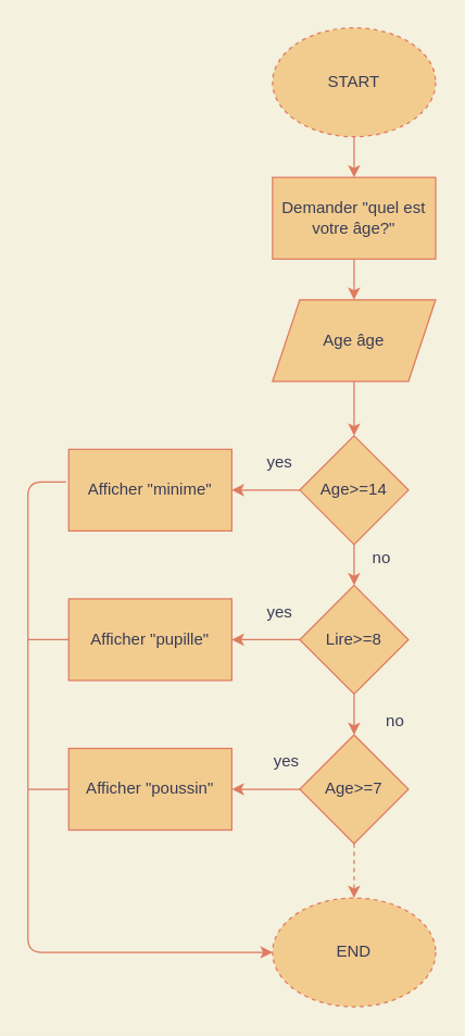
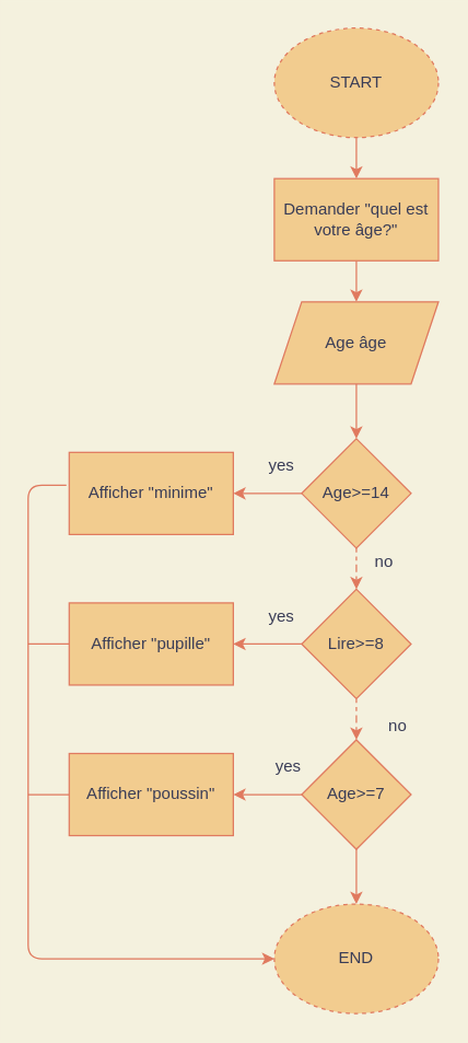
  <mxCell id="0" />
  <mxCell id="1" parent="0" />
  <mxCell id="2" style="edgeStyle=orthogonalEdgeStyle;curved=0;rounded=1;sketch=0;orthogonalLoop=1;jettySize=auto;html=1;entryX=0.5;entryY=0;entryDx=0;entryDy=0;strokeColor=#E07A5F;fillColor=#F2CC8F;fontColor=#393C56;" edge="1" parent="1" source="3" target="5"><mxGeometry relative="1" as="geometry" /></mxCell>
  <mxCell id="3" value="START" style="ellipse;whiteSpace=wrap;html=1;rounded=0;sketch=0;strokeColor=#E07A5F;fillColor=#F2CC8F;fontColor=#393C56;dashed=1;" vertex="1" parent="1"><mxGeometry x="200" y="20" width="120" height="80" as="geometry" /></mxCell>
  <mxCell id="4" style="edgeStyle=orthogonalEdgeStyle;curved=0;rounded=1;sketch=0;orthogonalLoop=1;jettySize=auto;html=1;strokeColor=#E07A5F;fillColor=#F2CC8F;fontColor=#393C56;" edge="1" parent="1" source="5"><mxGeometry relative="1" as="geometry"><mxPoint x="260" y="220" as="targetPoint" /></mxGeometry></mxCell>
  <mxCell id="5" value="Demander &quot;quel est votre âge?&quot;" style="rounded=0;whiteSpace=wrap;html=1;sketch=0;strokeColor=#E07A5F;fillColor=#F2CC8F;fontColor=#393C56;" vertex="1" parent="1"><mxGeometry x="200" y="130" width="120" height="60" as="geometry" /></mxCell>
  <mxCell id="6" style="edgeStyle=orthogonalEdgeStyle;curved=0;rounded=1;sketch=0;orthogonalLoop=1;jettySize=auto;html=1;strokeColor=#E07A5F;fillColor=#F2CC8F;fontColor=#393C56;" edge="1" parent="1" source="7"><mxGeometry relative="1" as="geometry"><mxPoint x="260" y="320" as="targetPoint" /></mxGeometry></mxCell>
  <mxCell id="7" value="Age âge" style="shape=parallelogram;perimeter=parallelogramPerimeter;whiteSpace=wrap;html=1;fixedSize=1;rounded=0;sketch=0;strokeColor=#E07A5F;fillColor=#F2CC8F;fontColor=#393C56;" vertex="1" parent="1"><mxGeometry x="200" y="220" width="120" height="60" as="geometry" /></mxCell>
- <mxCell id="8" style="edgeStyle=orthogonalEdgeStyle;curved=0;rounded=1;sketch=0;orthogonalLoop=1;jettySize=auto;html=1;entryX=0.5;entryY=0;entryDx=0;entryDy=0;strokeColor=#E07A5F;fillColor=#F2CC8F;fontColor=#393C56;" edge="1" parent="1" source="10" target="13"><mxGeometry relative="1" as="geometry" /></mxCell>
+ <mxCell id="8" style="edgeStyle=orthogonalEdgeStyle;curved=0;rounded=1;sketch=0;orthogonalLoop=1;jettySize=auto;html=1;entryX=0.5;entryY=0;entryDx=0;entryDy=0;strokeColor=#E07A5F;fillColor=#F2CC8F;fontColor=#393C56;dashed=1;" edge="1" parent="1" source="10" target="13"><mxGeometry relative="1" as="geometry" /></mxCell>
  <mxCell id="9" style="edgeStyle=orthogonalEdgeStyle;curved=0;rounded=1;sketch=0;orthogonalLoop=1;jettySize=auto;html=1;strokeColor=#E07A5F;fillColor=#F2CC8F;fontColor=#393C56;" edge="1" parent="1" source="10"><mxGeometry relative="1" as="geometry"><mxPoint x="170" y="360" as="targetPoint" /></mxGeometry></mxCell>
  <mxCell id="10" value="&lt;span&gt;Age&amp;gt;=14&lt;/span&gt;" style="rhombus;whiteSpace=wrap;html=1;rounded=0;sketch=0;strokeColor=#E07A5F;fillColor=#F2CC8F;fontColor=#393C56;" vertex="1" parent="1"><mxGeometry x="220" y="320" width="80" height="80" as="geometry" /></mxCell>
- <mxCell id="11" style="edgeStyle=orthogonalEdgeStyle;curved=0;rounded=1;sketch=0;orthogonalLoop=1;jettySize=auto;html=1;entryX=0.5;entryY=0;entryDx=0;entryDy=0;strokeColor=#E07A5F;fillColor=#F2CC8F;fontColor=#393C56;" edge="1" parent="1" source="13" target="16"><mxGeometry relative="1" as="geometry" /></mxCell>
+ <mxCell id="11" style="edgeStyle=orthogonalEdgeStyle;curved=0;rounded=1;sketch=0;orthogonalLoop=1;jettySize=auto;html=1;entryX=0.5;entryY=0;entryDx=0;entryDy=0;strokeColor=#E07A5F;fillColor=#F2CC8F;fontColor=#393C56;dashed=1;" edge="1" parent="1" source="13" target="16"><mxGeometry relative="1" as="geometry" /></mxCell>
  <mxCell id="12" style="edgeStyle=orthogonalEdgeStyle;curved=0;rounded=1;sketch=0;orthogonalLoop=1;jettySize=auto;html=1;strokeColor=#E07A5F;fillColor=#F2CC8F;fontColor=#393C56;" edge="1" parent="1" source="13"><mxGeometry relative="1" as="geometry"><mxPoint x="170" y="470" as="targetPoint" /></mxGeometry></mxCell>
  <mxCell id="13" value="&lt;span&gt;Lire&amp;gt;=8&lt;/span&gt;" style="rhombus;whiteSpace=wrap;html=1;rounded=0;sketch=0;strokeColor=#E07A5F;fillColor=#F2CC8F;fontColor=#393C56;" vertex="1" parent="1"><mxGeometry x="220" y="430" width="80" height="80" as="geometry" /></mxCell>
- <mxCell id="14" style="edgeStyle=orthogonalEdgeStyle;curved=0;rounded=1;sketch=0;orthogonalLoop=1;jettySize=auto;html=1;entryX=0.5;entryY=0;entryDx=0;entryDy=0;strokeColor=#E07A5F;fillColor=#F2CC8F;fontColor=#393C56;dashed=1;" edge="1" parent="1" source="16" target="17"><mxGeometry relative="1" as="geometry" /></mxCell>
+ <mxCell id="14" style="edgeStyle=orthogonalEdgeStyle;curved=0;rounded=1;sketch=0;orthogonalLoop=1;jettySize=auto;html=1;entryX=0.5;entryY=0;entryDx=0;entryDy=0;strokeColor=#E07A5F;fillColor=#F2CC8F;fontColor=#393C56;" edge="1" parent="1" source="16" target="17"><mxGeometry relative="1" as="geometry" /></mxCell>
  <mxCell id="15" style="edgeStyle=orthogonalEdgeStyle;curved=0;rounded=1;sketch=0;orthogonalLoop=1;jettySize=auto;html=1;strokeColor=#E07A5F;fillColor=#F2CC8F;fontColor=#393C56;" edge="1" parent="1" source="16"><mxGeometry relative="1" as="geometry"><mxPoint x="170" y="580" as="targetPoint" /></mxGeometry></mxCell>
  <mxCell id="16" value="&lt;span&gt;Age&amp;gt;=7&lt;/span&gt;" style="rhombus;whiteSpace=wrap;html=1;rounded=0;sketch=0;strokeColor=#E07A5F;fillColor=#F2CC8F;fontColor=#393C56;" vertex="1" parent="1"><mxGeometry x="220" y="540" width="80" height="80" as="geometry" /></mxCell>
  <mxCell id="17" value="END" style="ellipse;whiteSpace=wrap;html=1;rounded=0;sketch=0;strokeColor=#E07A5F;fillColor=#F2CC8F;fontColor=#393C56;dashed=1;" vertex="1" parent="1"><mxGeometry x="200" y="660" width="120" height="80" as="geometry" /></mxCell>
  <mxCell id="18" value="no" style="text;html=1;align=center;verticalAlign=middle;resizable=0;points=[];autosize=1;fontColor=#393C56;" vertex="1" parent="1"><mxGeometry x="265" y="400" width="30" height="20" as="geometry" /></mxCell>
  <mxCell id="19" value="no" style="text;html=1;align=center;verticalAlign=middle;resizable=0;points=[];autosize=1;fontColor=#393C56;" vertex="1" parent="1"><mxGeometry x="275" y="520" width="30" height="20" as="geometry" /></mxCell>
  <mxCell id="20" value="&lt;span&gt;Afficher &quot;minime&quot;&lt;/span&gt;" style="rounded=0;whiteSpace=wrap;html=1;sketch=0;strokeColor=#E07A5F;fillColor=#F2CC8F;fontColor=#393C56;" vertex="1" parent="1"><mxGeometry x="50" y="330" width="120" height="60" as="geometry" /></mxCell>
  <mxCell id="21" value="&lt;span&gt;Afficher &quot;pupille&quot;&lt;/span&gt;" style="rounded=0;whiteSpace=wrap;html=1;sketch=0;strokeColor=#E07A5F;fillColor=#F2CC8F;fontColor=#393C56;" vertex="1" parent="1"><mxGeometry x="50" y="440" width="120" height="60" as="geometry" /></mxCell>
  <mxCell id="22" style="edgeStyle=orthogonalEdgeStyle;curved=0;rounded=1;sketch=0;orthogonalLoop=1;jettySize=auto;html=1;entryX=0;entryY=0.5;entryDx=0;entryDy=0;strokeColor=#E07A5F;fillColor=#F2CC8F;fontColor=#393C56;exitX=-0.017;exitY=0.4;exitDx=0;exitDy=0;exitPerimeter=0;" edge="1" parent="1" source="20" target="17"><mxGeometry relative="1" as="geometry"><mxPoint x="20" y="350" as="sourcePoint" /><Array as="points"><mxPoint x="20" y="354" /><mxPoint x="20" y="700" /></Array></mxGeometry></mxCell>
  <mxCell id="23" value="&lt;span&gt;Afficher &quot;poussin&quot;&lt;/span&gt;" style="rounded=0;whiteSpace=wrap;html=1;sketch=0;strokeColor=#E07A5F;fillColor=#F2CC8F;fontColor=#393C56;" vertex="1" parent="1"><mxGeometry x="50" y="550" width="120" height="60" as="geometry" /></mxCell>
  <mxCell id="24" value="yes" style="text;html=1;align=center;verticalAlign=middle;resizable=0;points=[];autosize=1;fontColor=#393C56;" vertex="1" parent="1"><mxGeometry x="195" y="550" width="30" height="20" as="geometry" /></mxCell>
  <mxCell id="25" value="yes" style="text;html=1;align=center;verticalAlign=middle;resizable=0;points=[];autosize=1;fontColor=#393C56;" vertex="1" parent="1"><mxGeometry x="190" y="440" width="30" height="20" as="geometry" /></mxCell>
  <mxCell id="26" value="yes" style="text;html=1;align=center;verticalAlign=middle;resizable=0;points=[];autosize=1;fontColor=#393C56;" vertex="1" parent="1"><mxGeometry x="190" y="330" width="30" height="20" as="geometry" /></mxCell>
  <mxCell id="27" value="" style="endArrow=none;html=1;strokeColor=#E07A5F;fillColor=#F2CC8F;fontColor=#393C56;exitX=0;exitY=0.5;exitDx=0;exitDy=0;" edge="1" parent="1" source="21"><mxGeometry width="50" height="50" relative="1" as="geometry"><mxPoint x="100" y="410" as="sourcePoint" /><mxPoint x="20" y="470" as="targetPoint" /></mxGeometry></mxCell>
  <mxCell id="28" value="" style="endArrow=none;html=1;strokeColor=#E07A5F;fillColor=#F2CC8F;fontColor=#393C56;exitX=0;exitY=0.5;exitDx=0;exitDy=0;" edge="1" parent="1" source="23"><mxGeometry width="50" height="50" relative="1" as="geometry"><mxPoint x="60" y="480" as="sourcePoint" /><mxPoint x="20" y="580" as="targetPoint" /></mxGeometry></mxCell>
